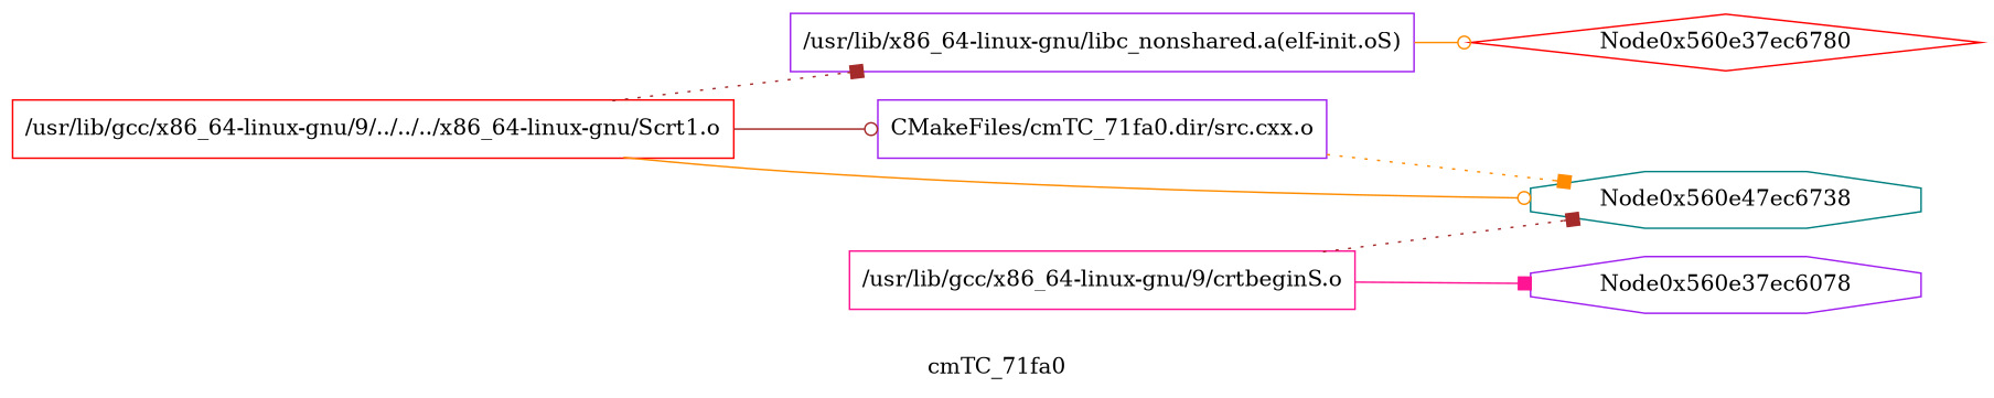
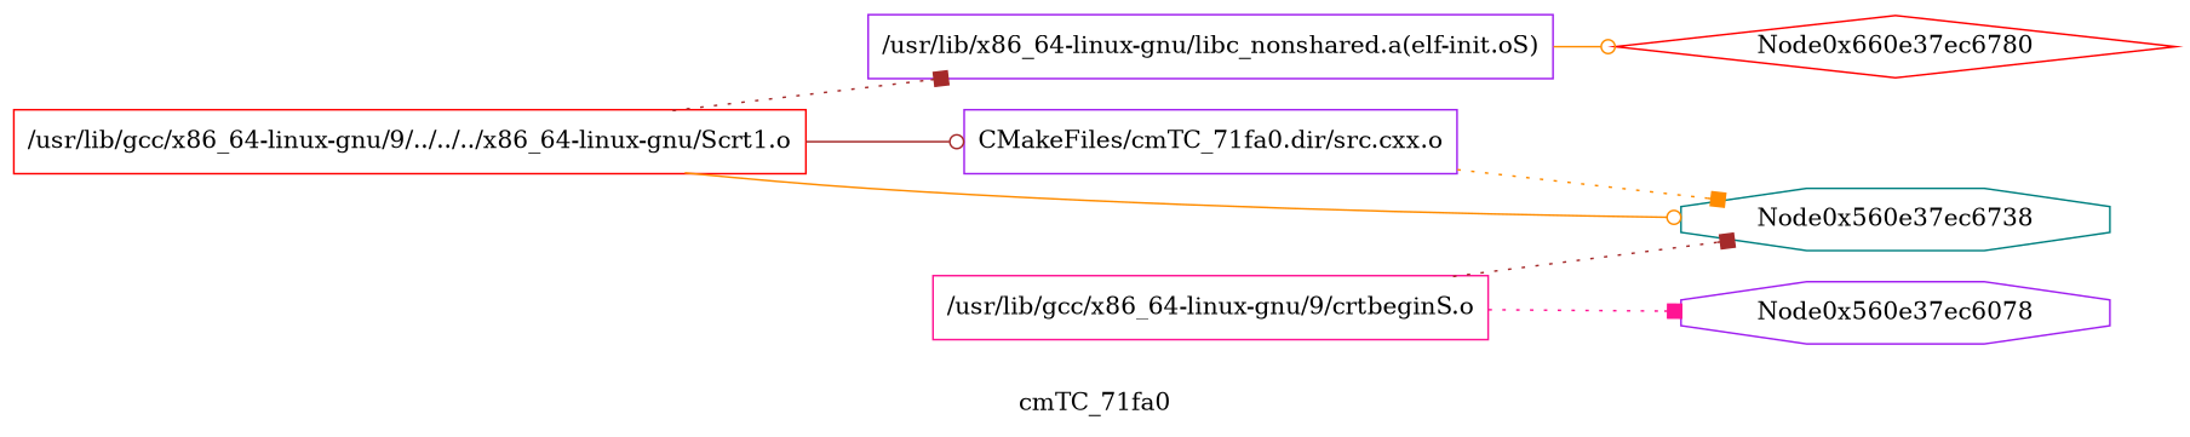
  digraph {
    label=cmTC_71fa0
    rankdir=LR
    node [color=purple shape=record]
    edge [arrowhead=box color=brown style=solid]
    n1 [color=red label="{/usr/lib/gcc/x86_64-linux-gnu/9/../../../x86_64-linux-gnu/Scrt1.o}"]
    n2 [label="{CMakeFiles/cmTC_71fa0.dir/src.cxx.o}"]
    n3 [label="{/usr/lib/x86_64-linux-gnu/libc_nonshared.a(elf-init.oS)}"]
-   Node0x560e37ec6738 [color=teal shape=octagon label=Node0x560e47ec6738]
-   Node0x560e37ec6780 [color=red shape=diamond]
+   Node0x560e37ec6738 [color=teal shape=octagon]
+   Node0x560e37ec6780 [color=red shape=diamond label=Node0x660e37ec6780]
    n6 [color=deeppink label="{/usr/lib/gcc/x86_64-linux-gnu/9/crtbeginS.o}"]
    Node0x560e37ec6078 [shape=octagon]
    n1 -> n2 [arrowhead=odot]
    n1 -> n3 [style=dotted]
    n1 -> Node0x560e37ec6738 [arrowhead=odot color=darkorange]
    n2 -> Node0x560e37ec6738 [color=darkorange style=dotted]
    n3 -> Node0x560e37ec6780 [arrowhead=odot color=darkorange]
    n6 -> Node0x560e37ec6738 [style=dotted]
-   n6 -> Node0x560e37ec6078 [color=deeppink]
+   n6 -> Node0x560e37ec6078 [color=deeppink style=dotted]
  }
